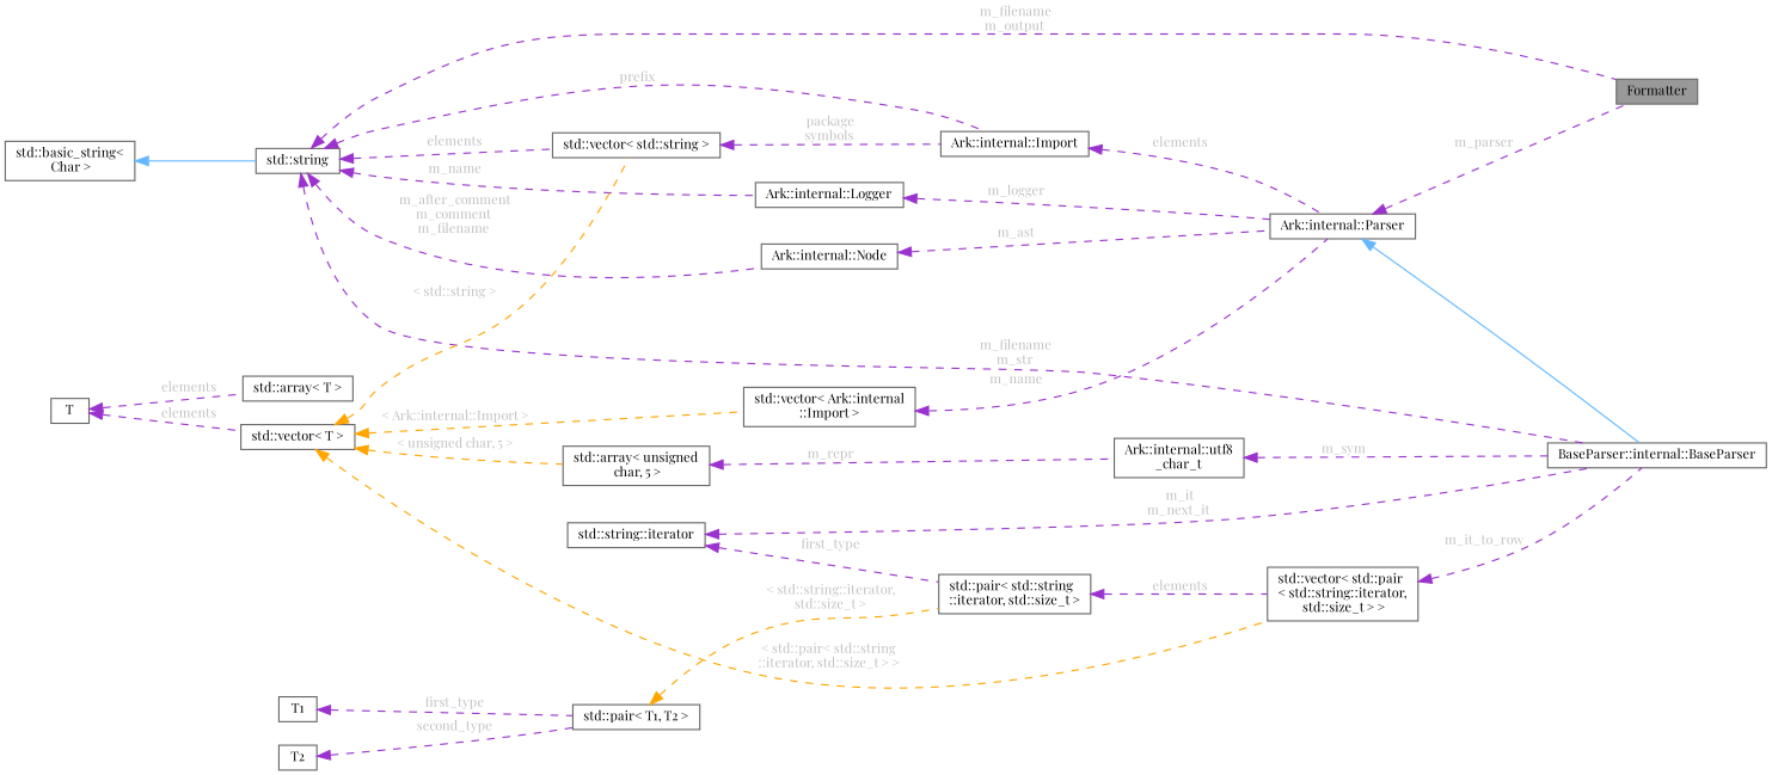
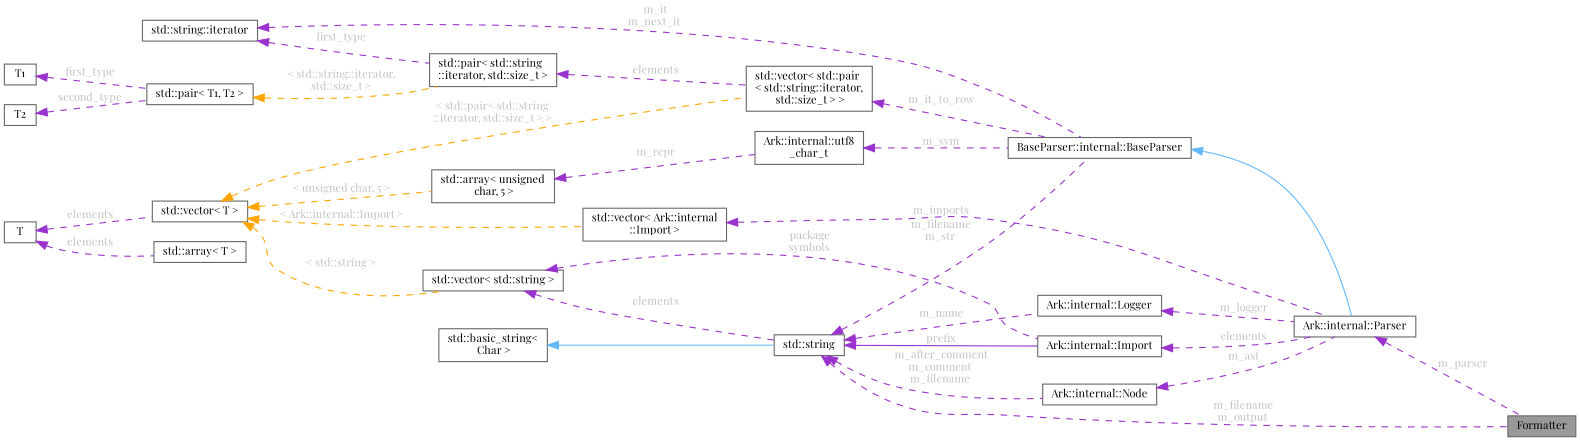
  digraph {
    fontname="Playfair Display"
    rankdir=LR
    node [color=gray40 fillcolor=white fontname="Playfair Display" fontsize=10 shape=box style=filled]
    edge [color=darkorchid3 dir=back fontcolor=grey fontname="Playfair Display" fontsize=10 labelfontname=Helvetica labelfontsize=10 style=dashed]
    n1 [fillcolor=grey60 fontcolor=black height=0.2 label=Formatter width=0.4]
    n2 [height=0.2 label="std::string" width=0.4]
    n3 [height=0.2 label="BaseParser::internal::BaseParser" width=0.4]
    n4 [height=0.2 label="Ark::internal::Logger" width=0.4]
    n5 [height=0.2 label="Ark::internal::Node" width=0.4]
    n6 [height=0.2 label="Ark::internal::Import" width=0.4]
    n7 [height=0.2 label="std::vector\< std::string \>" width=0.4]
    n8 [height=0.2 label="Ark::internal::Parser" width=0.4]
    n9 [height=0.2 label="std::basic_string\<\l Char \>" width=0.4]
    n10 [height=0.2 label="std::vector\< std::pair\l\< std::string::iterator,\l std::size_t \> \>" width=0.4]
    n11 [height=0.2 label="std::pair\< std::string\l::iterator, std::size_t \>" width=0.4]
    n12 [height=0.2 label="std::string::iterator" width=0.4]
    n13 [height=0.2 label="std::pair\< T1, T2 \>" width=0.4]
    n14 [height=0.2 label=T1 width=0.4]
    n15 [height=0.2 label=T2 width=0.4]
    n16 [height=0.2 label="std::vector\< T \>" width=0.4]
    n17 [height=0.2 label="std::vector\< Ark::internal\l::Import \>" width=0.4]
    n18 [height=0.2 label="std::array\< unsigned\l char, 5 \>" width=0.4]
    n19 [height=0.2 label=T width=0.4]
    n20 [height=0.2 label="std::array\< T \>" width=0.4]
    n21 [height=0.2 label="Ark::internal::utf8\l_char_t" width=0.4]
    n2 -> n1 [label=" m_filename\nm_output"]
    n2 -> n3 [label=" m_filename\nm_str"]
    n2 -> n4 [label=" m_name"]
    n2 -> n5 [label=" m_after_comment\nm_comment\nm_filename"]
-   n2 -> n6 [label=" prefix"]
-   n2 -> n7 [label=" elements"]
-   n8 -> n3 [color=steelblue1 style=solid fontcolor=""]
+   n2 -> n6 [label=" prefix" style=solid]
+   n7 -> n2 [label=" elements"]
+   n3 -> n8 [color=steelblue1 style=solid fontcolor=""]
    n4 -> n8 [label=" m_logger"]
    n5 -> n8 [label=" m_ast"]
    n6 -> n8 [label=" elements"]
    n7 -> n6 [label=" package\nsymbols"]
    n8 -> n1 [label=" m_parser"]
    n9 -> n2 [color=steelblue1 style=solid fontcolor=""]
    n10 -> n3 [label=" m_it_to_row"]
    n11 -> n10 [label=" elements"]
    n12 -> n3 [label=" m_it\nm_next_it"]
    n12 -> n11 [label=" first_type"]
    n13 -> n11 [color=orange label=" \< std::string::iterator,\l std::size_t \>"]
    n14 -> n13 [label=" first_type"]
    n15 -> n13 [label=" second_type"]
    n16 -> n7 [color=orange label=" \< std::string \>"]
    n16 -> n10 [color=orange label=" \< std::pair\< std::string\l::iterator, std::size_t \> \>"]
    n16 -> n17 [color=orange label=" \< Ark::internal::Import \>"]
    n16 -> n18 [color=orange label=" \< unsigned char, 5 \>"]
-   n17 -> n8 [label=" m_name"]
+   n17 -> n8 [label=" m_imports"]
    n18 -> n21 [label=" m_repr"]
    n19 -> n16 [label=" elements"]
    n19 -> n20 [label=" elements"]
    n21 -> n3 [label=" m_sym"]
  }
